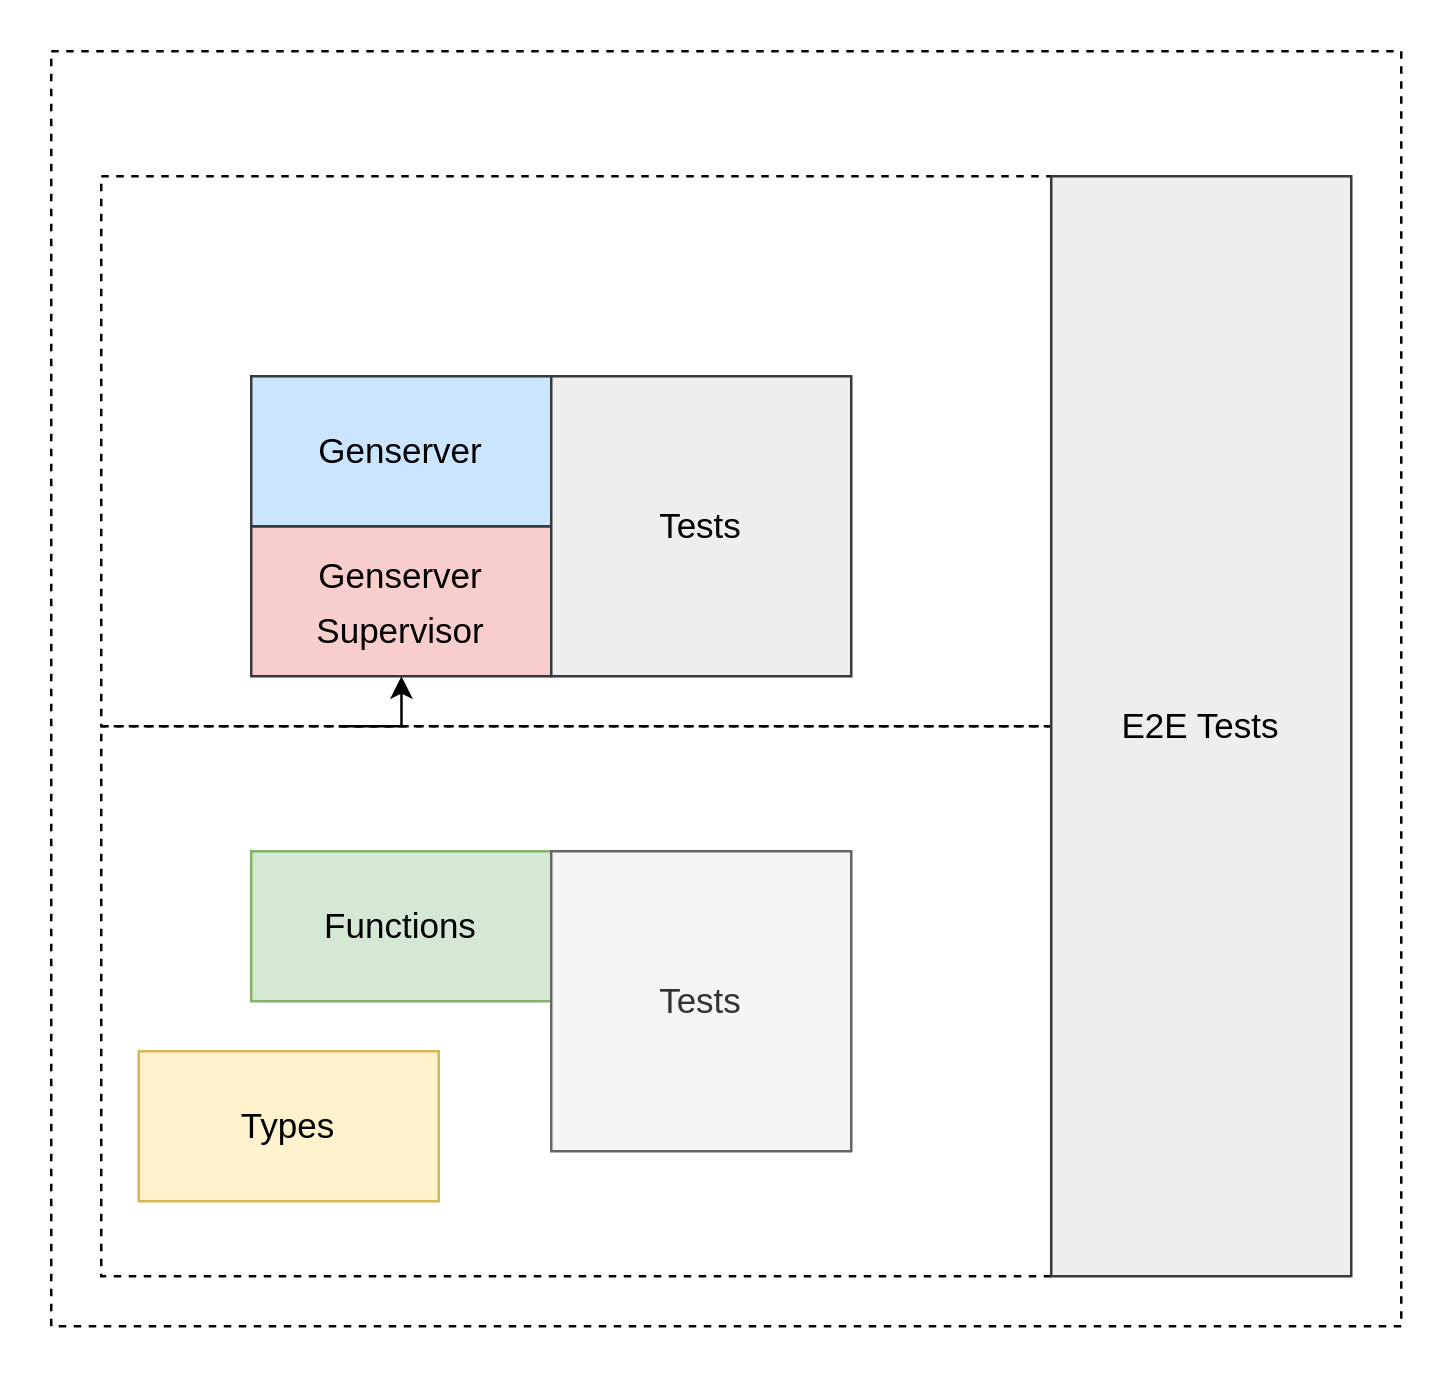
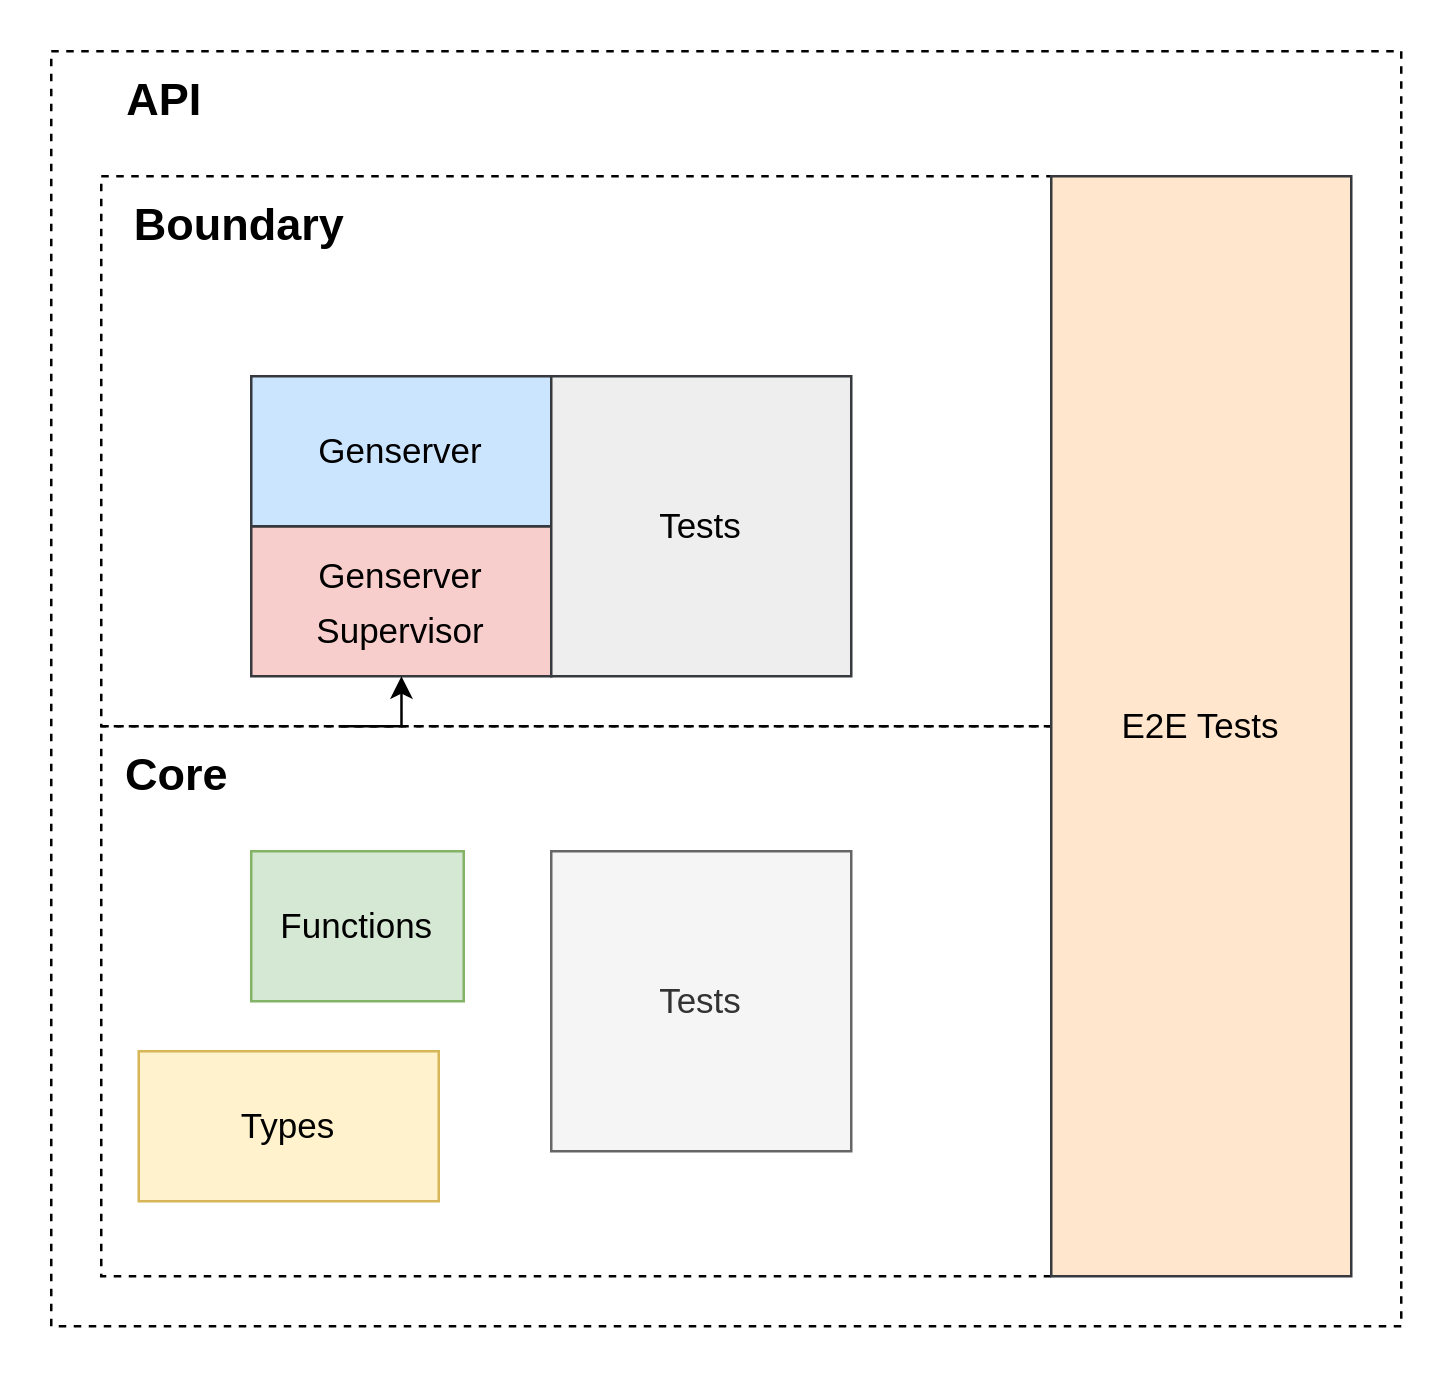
  <mxCell id="0" />
  <mxCell id="1" parent="0" />
  <mxCell id="2" value="" style="group" vertex="1" connectable="0" parent="1"><mxGeometry x="20" y="20" width="540" height="510" as="geometry" /></mxCell>
  <mxCell id="3" value="" style="rounded=0;whiteSpace=wrap;html=1;fontSize=14;fillColor=none;dashed=1;" vertex="1" parent="2"><mxGeometry width="540" height="510" as="geometry" /></mxCell>
- <mxCell id="4" value="Functions" style="rounded=0;whiteSpace=wrap;html=1;fontSize=14;fillColor=#d5e8d4;strokeColor=#82b366;" vertex="1" parent="2"><mxGeometry x="80" y="320" width="120" height="60" as="geometry" /></mxCell>
+ <mxCell id="4" value="Functions" style="rounded=0;whiteSpace=wrap;html=1;fontSize=14;fillColor=#d5e8d4;strokeColor=#82b366;" vertex="1" parent="2"><mxGeometry x="80" y="320" width="85" height="60" as="geometry" /></mxCell>
  <mxCell id="5" value="Types" style="rounded=0;whiteSpace=wrap;html=1;fontSize=14;fillColor=#fff2cc;strokeColor=#d6b656;" vertex="1" parent="2"><mxGeometry x="35" y="400" width="120" height="60" as="geometry" /></mxCell>
  <mxCell id="6" value="Tests" style="rounded=0;whiteSpace=wrap;html=1;fontSize=14;fillColor=#f5f5f5;strokeColor=#666666;fontColor=#333333;" vertex="1" parent="2"><mxGeometry x="200" y="320" width="120" height="120" as="geometry" /></mxCell>
  <mxCell id="7" value="" style="rounded=0;whiteSpace=wrap;html=1;fontSize=14;fillColor=none;dashed=1;" vertex="1" parent="2"><mxGeometry x="20" y="270" width="380" height="220" as="geometry" /></mxCell>
+ <mxCell id="8" value="Core" style="text;html=1;align=center;verticalAlign=middle;resizable=0;points=[];autosize=1;strokeColor=none;fillColor=none;fontSize=18;fontStyle=1" vertex="1" parent="2"><mxGeometry x="20" y="270" width="60" height="40" as="geometry" /></mxCell>
  <mxCell id="9" value="&lt;font style=&quot;font-size: 14px;&quot;&gt;Genserver&lt;br&gt;Supervisor&lt;br&gt;&lt;/font&gt;" style="rounded=0;whiteSpace=wrap;html=1;fontSize=18;fillColor=#f8cecc;strokeColor=#36393d;" vertex="1" parent="2"><mxGeometry x="80" y="190" width="120" height="60" as="geometry" /></mxCell>
  <mxCell id="10" value="Genserver" style="rounded=0;whiteSpace=wrap;html=1;fontSize=14;fillColor=#cce5ff;strokeColor=#36393d;" vertex="1" parent="2"><mxGeometry x="80" y="130" width="120" height="60" as="geometry" /></mxCell>
  <mxCell id="11" value="Tests" style="rounded=0;whiteSpace=wrap;html=1;fontSize=14;fillColor=#eeeeee;strokeColor=#36393d;" vertex="1" parent="2"><mxGeometry x="200" y="130" width="120" height="120" as="geometry" /></mxCell>
  <mxCell id="12" value="" style="rounded=0;whiteSpace=wrap;html=1;fontSize=14;fillColor=none;dashed=1;" vertex="1" parent="2"><mxGeometry x="20" y="50" width="380" height="220" as="geometry" /></mxCell>
- <mxCell id="14" value="E2E Tests" style="rounded=0;whiteSpace=wrap;html=1;fontSize=14;fillColor=#eeeeee;strokeColor=#36393d;" vertex="1" parent="2"><mxGeometry x="400" y="50" width="120" height="440" as="geometry" /></mxCell>
+ <mxCell id="13" value="Boundary" style="text;html=1;align=center;verticalAlign=middle;resizable=0;points=[];autosize=1;strokeColor=none;fillColor=none;fontSize=18;fontStyle=1" vertex="1" parent="2"><mxGeometry x="20" y="50" width="110" height="40" as="geometry" /></mxCell>
+ <mxCell id="14" value="E2E Tests" style="rounded=0;whiteSpace=wrap;html=1;fontSize=14;fillColor=#ffe6cc;strokeColor=#36393d;" vertex="1" parent="2"><mxGeometry x="400" y="50" width="120" height="440" as="geometry" /></mxCell>
  <mxCell id="15" style="edgeStyle=orthogonalEdgeStyle;orthogonalLoop=1;jettySize=auto;html=1;exitX=0.25;exitY=1;exitDx=0;exitDy=0;entryX=0.316;entryY=0.909;entryDx=0;entryDy=0;entryPerimeter=0;fontSize=14;rounded=0;" edge="1" parent="2" source="12" target="12"><mxGeometry relative="1" as="geometry" /></mxCell>
+ <mxCell id="16" value="API" style="text;html=1;align=center;verticalAlign=middle;resizable=0;points=[];autosize=1;strokeColor=none;fillColor=none;fontSize=18;fontStyle=1" vertex="1" parent="2"><mxGeometry x="20" width="50" height="40" as="geometry" /></mxCell>
